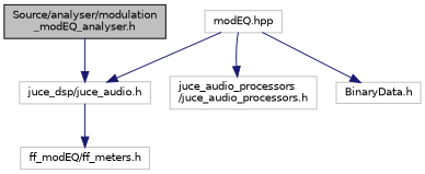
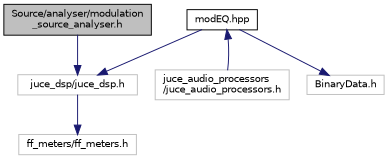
  digraph {
    node [color=grey75 fillcolor=white fontname=Helvetica fontsize=10 shape=record style=filled]
    edge [color=midnightblue fontname=Helvetica fontsize=10 labelfontname=Helvetica labelfontsize=10 style=solid]
-   n1 [color=black fillcolor=grey75 fontcolor=black height=0.2 label="Source/analyser/modulation\l_modEQ_analyser.h" width=0.4]
-   n2 [height=0.2 label="juce_dsp/juce_audio.h" width=0.4]
-   n3 [height=0.2 label="modEQ.hpp" width=0.4]
+   n1 [color=black fillcolor=grey75 fontcolor=black height=0.2 label="Source/analyser/modulation\l_source_analyser.h" width=0.4]
+   n2 [height=0.2 label="juce_dsp/juce_dsp.h" width=0.4]
+   n3 [color=black height=0.2 label="modEQ.hpp" width=0.4]
    n4 [height=0.2 label="juce_audio_processors\l/juce_audio_processors.h" width=0.4]
    n5 [height=0.2 label="BinaryData.h" width=0.4]
-   n6 [height=0.2 label="ff_modEQ/ff_meters.h" width=0.4]
+   n6 [height=0.2 label="ff_meters/ff_meters.h" width=0.4]
    n1 -> n2
    n2 -> n6
    n3 -> n2
-   n3 -> n4
+   n4 -> n3
    n3 -> n5
  }
